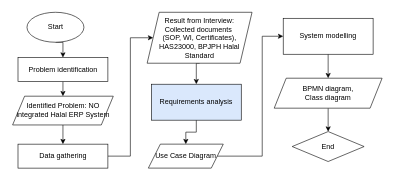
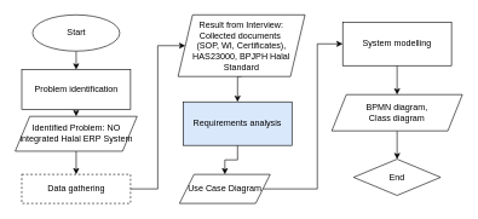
  <mxCell id="0" />
  <mxCell id="1" parent="0" />
  <mxCell id="2" style="edgeStyle=orthogonalEdgeStyle;rounded=0;orthogonalLoop=1;jettySize=auto;html=1;exitX=0.5;exitY=1;exitDx=0;exitDy=0;entryX=0.5;entryY=0;entryDx=0;entryDy=0;" parent="1" source="3" target="20" edge="1"><mxGeometry relative="1" as="geometry" /></mxCell>
- <mxCell id="3" value="Problem identification" style="rounded=0;whiteSpace=wrap;html=1;" parent="1" vertex="1"><mxGeometry x="29.5" y="95.5" width="150" height="40" as="geometry" /></mxCell>
+ <mxCell id="3" value="Problem identification" style="rounded=0;whiteSpace=wrap;html=1;" parent="1" vertex="1"><mxGeometry x="29.5" y="95.5" width="150" height="55" as="geometry" /></mxCell>
  <mxCell id="4" style="edgeStyle=orthogonalEdgeStyle;rounded=0;orthogonalLoop=1;jettySize=auto;html=1;exitX=0.5;exitY=1;exitDx=0;exitDy=0;entryX=0.5;entryY=0;entryDx=0;entryDy=0;" parent="1" source="5" target="3" edge="1"><mxGeometry relative="1" as="geometry" /></mxCell>
- <mxCell id="5" value="Start" style="ellipse;whiteSpace=wrap;html=1;" parent="1" vertex="1"><mxGeometry x="44.5" y="20" width="95" height="50" as="geometry" /></mxCell>
+ <mxCell id="5" value="Start" style="ellipse;whiteSpace=wrap;html=1;" parent="1" vertex="1"><mxGeometry x="44.5" y="20" width="120" height="50" as="geometry" /></mxCell>
  <mxCell id="6" style="edgeStyle=orthogonalEdgeStyle;rounded=0;orthogonalLoop=1;jettySize=auto;html=1;exitX=0.5;exitY=1;exitDx=0;exitDy=0;entryX=0.5;entryY=0;entryDx=0;entryDy=0;" parent="1" source="7" target="13" edge="1"><mxGeometry relative="1" as="geometry" /></mxCell>
  <mxCell id="7" value="&lt;div&gt;Result from Interview:&lt;/div&gt;&lt;div&gt;Collected documents&amp;nbsp;&lt;/div&gt;&lt;div&gt;(SOP, WI, Certificates),&lt;/div&gt;&lt;div&gt;HAS23000, BPJPH Halal&lt;/div&gt;&lt;div&gt;Standard&lt;/div&gt;" style="shape=parallelogram;perimeter=parallelogramPerimeter;whiteSpace=wrap;html=1;fixedSize=1;" parent="1" vertex="1"><mxGeometry x="245" y="20" width="175" height="85" as="geometry" /></mxCell>
  <mxCell id="8" style="edgeStyle=orthogonalEdgeStyle;rounded=0;orthogonalLoop=1;jettySize=auto;html=1;exitX=0.5;exitY=1;exitDx=0;exitDy=0;entryX=0.5;entryY=0;entryDx=0;entryDy=0;" parent="1" source="9" target="11" edge="1"><mxGeometry relative="1" as="geometry" /></mxCell>
  <mxCell id="9" value="System modelling" style="rounded=0;whiteSpace=wrap;html=1;" parent="1" vertex="1"><mxGeometry x="472" y="30" width="150" height="60" as="geometry" /></mxCell>
  <mxCell id="10" style="edgeStyle=orthogonalEdgeStyle;rounded=0;orthogonalLoop=1;jettySize=auto;html=1;exitX=0.5;exitY=1;exitDx=0;exitDy=0;entryX=0.5;entryY=0;entryDx=0;entryDy=0;" parent="1" source="11" target="16" edge="1"><mxGeometry relative="1" as="geometry" /></mxCell>
  <mxCell id="11" value="&lt;div&gt;BPMN diagram,&lt;/div&gt;&lt;div&gt;Class diagram&lt;/div&gt;" style="shape=parallelogram;perimeter=parallelogramPerimeter;whiteSpace=wrap;html=1;fixedSize=1;" parent="1" vertex="1"><mxGeometry x="457" y="130" width="180" height="50" as="geometry" /></mxCell>
  <mxCell id="12" style="edgeStyle=orthogonalEdgeStyle;rounded=0;orthogonalLoop=1;jettySize=auto;html=1;exitX=0.5;exitY=1;exitDx=0;exitDy=0;entryX=0.5;entryY=0;entryDx=0;entryDy=0;" parent="1" source="13" target="15" edge="1"><mxGeometry relative="1" as="geometry" /></mxCell>
  <mxCell id="13" value="Requirements analysis" style="rounded=0;whiteSpace=wrap;html=1;fillColor=#dae8fc;" parent="1" vertex="1"><mxGeometry x="252" y="140" width="150" height="60" as="geometry" /></mxCell>
  <mxCell id="14" style="edgeStyle=orthogonalEdgeStyle;rounded=0;orthogonalLoop=1;jettySize=auto;html=1;exitX=1;exitY=0.5;exitDx=0;exitDy=0;" parent="1" source="15" target="9" edge="1"><mxGeometry relative="1" as="geometry"><Array as="points"><mxPoint x="437" y="260" /><mxPoint x="437" y="60" /></Array></mxGeometry></mxCell>
  <mxCell id="15" value="&lt;div&gt;Use Case Diagram&lt;/div&gt;" style="shape=parallelogram;perimeter=parallelogramPerimeter;whiteSpace=wrap;html=1;fixedSize=1;" parent="1" vertex="1"><mxGeometry x="247" y="240" width="125" height="40" as="geometry" /></mxCell>
  <mxCell id="16" value="End" style="rhombus;whiteSpace=wrap;html=1;" parent="1" vertex="1"><mxGeometry x="487" y="219" width="120" height="50" as="geometry" /></mxCell>
  <mxCell id="17" style="edgeStyle=orthogonalEdgeStyle;rounded=0;orthogonalLoop=1;jettySize=auto;html=1;exitX=1;exitY=0.5;exitDx=0;exitDy=0;entryX=0;entryY=0.5;entryDx=0;entryDy=0;" parent="1" source="18" target="7" edge="1"><mxGeometry relative="1" as="geometry"><Array as="points"><mxPoint x="217" y="260" /><mxPoint x="217" y="63" /></Array></mxGeometry></mxCell>
- <mxCell id="18" value="Data gathering" style="rounded=0;whiteSpace=wrap;html=1;" parent="1" vertex="1"><mxGeometry x="29.5" y="240" width="150" height="40" as="geometry" /></mxCell>
+ <mxCell id="18" value="Data gathering" style="rounded=0;whiteSpace=wrap;html=1;dashed=1;" parent="1" vertex="1"><mxGeometry x="29.5" y="240" width="150" height="40" as="geometry" /></mxCell>
  <mxCell id="19" style="edgeStyle=orthogonalEdgeStyle;rounded=0;orthogonalLoop=1;jettySize=auto;html=1;exitX=0.5;exitY=1;exitDx=0;exitDy=0;entryX=0.5;entryY=0;entryDx=0;entryDy=0;" parent="1" source="20" target="18" edge="1"><mxGeometry relative="1" as="geometry" /></mxCell>
  <mxCell id="20" value="Identified Problem: NO integrated Halal ERP System" style="shape=parallelogram;perimeter=parallelogramPerimeter;whiteSpace=wrap;html=1;fixedSize=1;" parent="1" vertex="1"><mxGeometry x="20.5" y="160" width="168" height="48" as="geometry" /></mxCell>
